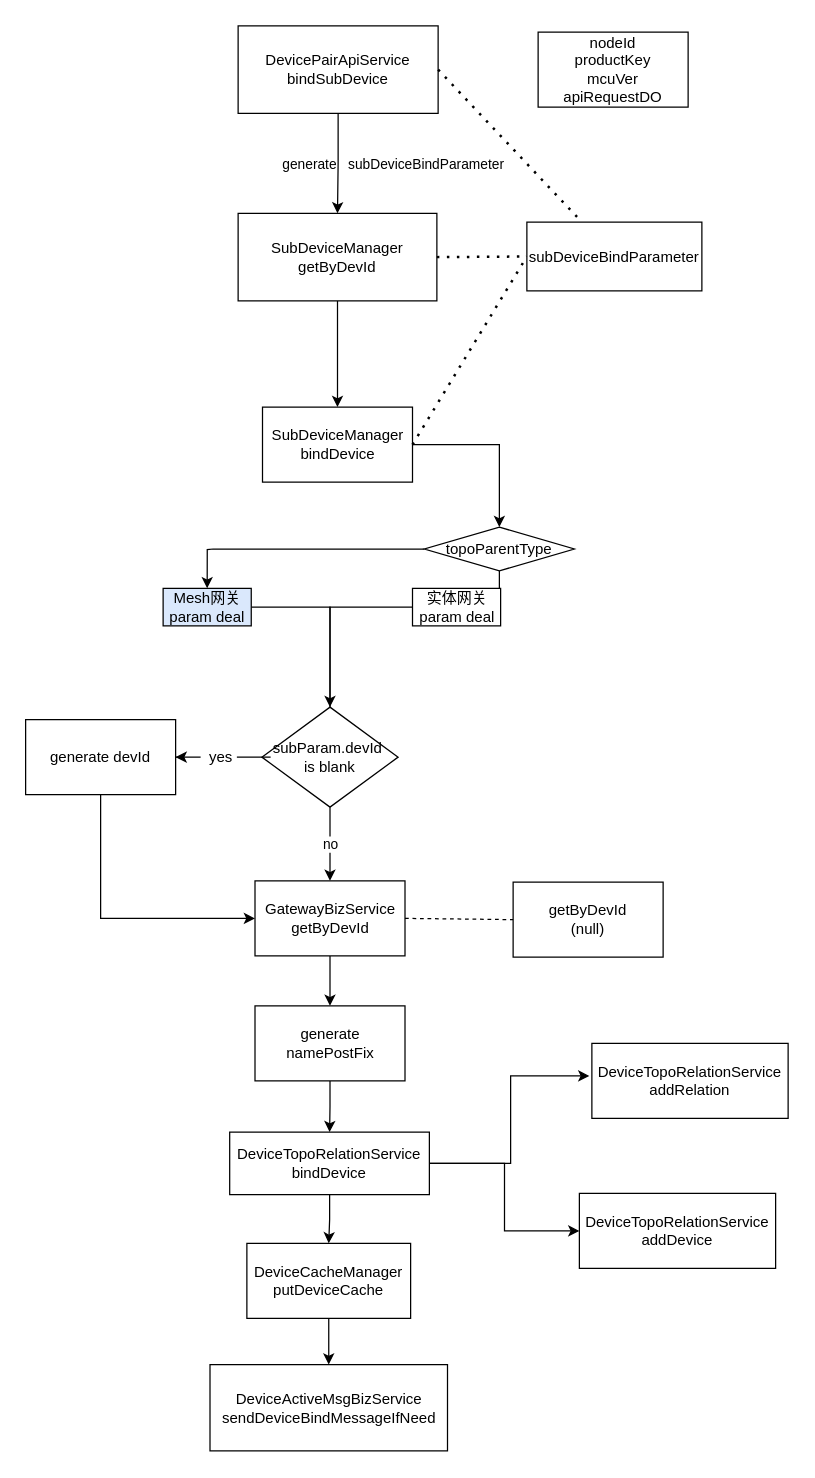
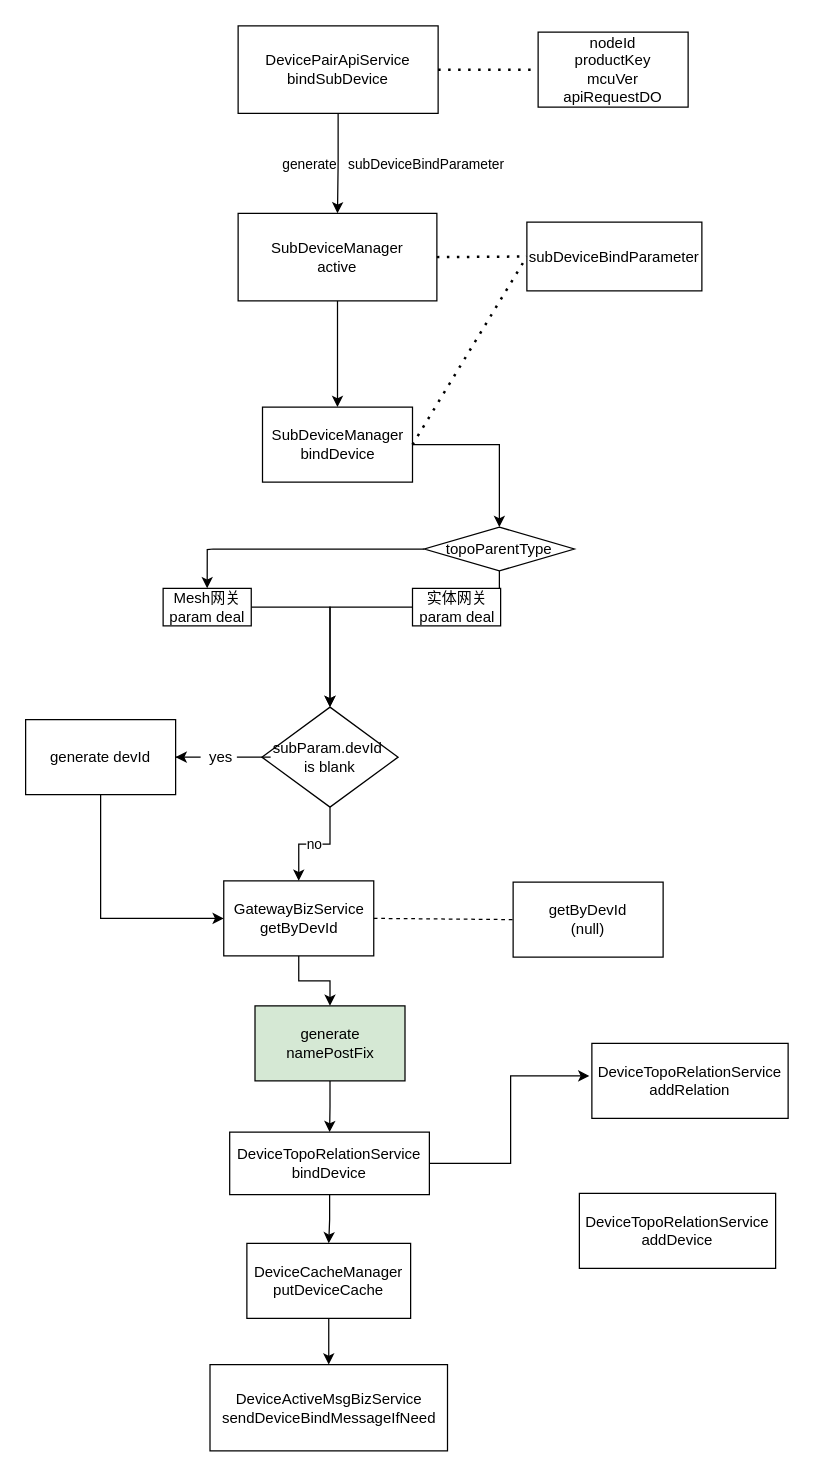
  <mxCell id="0" />
  <mxCell id="1" parent="0" />
  <mxCell id="2" value="" style="edgeStyle=orthogonalEdgeStyle;rounded=0;orthogonalLoop=1;jettySize=auto;html=1;" edge="1" parent="1" source="4" target="6"><mxGeometry relative="1" as="geometry" /></mxCell>
  <mxCell id="3" value="generate&amp;nbsp; &amp;nbsp;subDeviceBindParameter" style="edgeLabel;html=1;align=center;verticalAlign=middle;resizable=0;points=[];labelBackgroundColor=none;" vertex="1" connectable="0" parent="2"><mxGeometry x="-0.106" y="4" relative="1" as="geometry"><mxPoint x="39" y="4" as="offset" /></mxGeometry></mxCell>
  <mxCell id="4" value="&lt;span style=&quot;&quot; data-slate-fragment=&quot;JTVCJTdCJTIydHlwZSUyMiUzQSUyMnBhcmFncmFwaCUyMiUyQyUyMnByb3BzJTIyJTNBJTdCJTIyZGF0YS1zbGFzaC1pZCUyMiUzQSUyMjI2MDc5MUJENSUyMiU3RCUyQyUyMmNoaWxkcmVuJTIyJTNBJTVCJTdCJTIycHJvcHMlMjIlM0ElN0IlMjJkYXRhLXNsYXNoLWlkJTIyJTNBJTIyMTYwRjcxRTk5JTIyJTdEJTJDJTIydGV4dCUyMiUzQSUyMkRldmljZVBhaXJBcGlTZXJ2aWNlLmJpbmRTdWJEZXZpY2UlMjIlN0QlNUQlN0QlNUQ=&quot;&gt;DevicePairApiService&lt;br&gt;bindSubDevice&lt;/span&gt;" style="rounded=0;whiteSpace=wrap;html=1;" vertex="1" parent="1"><mxGeometry x="190" y="20" width="160" height="70" as="geometry" /></mxCell>
  <mxCell id="5" value="" style="edgeStyle=orthogonalEdgeStyle;rounded=0;orthogonalLoop=1;jettySize=auto;html=1;" edge="1" parent="1" source="6" target="12"><mxGeometry relative="1" as="geometry" /></mxCell>
- <mxCell id="6" value="SubDeviceManager&lt;br&gt;getByDevId" style="rounded=0;whiteSpace=wrap;html=1;" vertex="1" parent="1"><mxGeometry x="190" y="170" width="159" height="70" as="geometry" /></mxCell>
- <mxCell id="7" value="" style="endArrow=none;dashed=1;html=1;dashPattern=1 3;strokeWidth=2;rounded=0;exitX=1;exitY=0.5;exitDx=0;exitDy=0;" edge="1" parent="1" source="4" target="10"><mxGeometry width="50" height="50" relative="1" as="geometry"><mxPoint x="450" y="120" as="sourcePoint" /><mxPoint x="410" y="55" as="targetPoint" /></mxGeometry></mxCell>
+ <mxCell id="6" value="SubDeviceManager&lt;br&gt;active" style="rounded=0;whiteSpace=wrap;html=1;" vertex="1" parent="1"><mxGeometry x="190" y="170" width="159" height="70" as="geometry" /></mxCell>
+ <mxCell id="7" value="" style="endArrow=none;dashed=1;html=1;dashPattern=1 3;strokeWidth=2;rounded=0;exitX=1;exitY=0.5;exitDx=0;exitDy=0;" edge="1" parent="1" source="4" target="8"><mxGeometry width="50" height="50" relative="1" as="geometry"><mxPoint x="450" y="120" as="sourcePoint" /><mxPoint x="410" y="55" as="targetPoint" /></mxGeometry></mxCell>
  <mxCell id="8" value="nodeId&lt;br&gt;productKey&lt;br&gt;mcuVer&lt;br&gt;apiRequestDO" style="rounded=0;whiteSpace=wrap;html=1;" vertex="1" parent="1"><mxGeometry x="430" y="25" width="120" height="60" as="geometry" /></mxCell>
  <mxCell id="9" value="" style="endArrow=none;dashed=1;html=1;dashPattern=1 3;strokeWidth=2;rounded=0;exitX=1;exitY=0.5;exitDx=0;exitDy=0;entryX=0;entryY=0.5;entryDx=0;entryDy=0;" edge="1" parent="1" source="6" target="10"><mxGeometry width="50" height="50" relative="1" as="geometry"><mxPoint x="450" y="90" as="sourcePoint" /><mxPoint x="420" y="200" as="targetPoint" /></mxGeometry></mxCell>
  <mxCell id="10" value="subDeviceBindParameter" style="rounded=0;whiteSpace=wrap;html=1;" vertex="1" parent="1"><mxGeometry x="421" y="177" width="140" height="55" as="geometry" /></mxCell>
  <mxCell id="11" value="" style="edgeStyle=orthogonalEdgeStyle;rounded=0;orthogonalLoop=1;jettySize=auto;html=1;" edge="1" parent="1" source="12" target="16"><mxGeometry relative="1" as="geometry" /></mxCell>
  <mxCell id="12" value="SubDeviceManager&lt;br&gt;bindDevice" style="whiteSpace=wrap;html=1;rounded=0;" vertex="1" parent="1"><mxGeometry x="209.5" y="325" width="120" height="60" as="geometry" /></mxCell>
  <mxCell id="13" value="" style="endArrow=none;dashed=1;html=1;dashPattern=1 3;strokeWidth=2;rounded=0;exitX=1;exitY=0.5;exitDx=0;exitDy=0;entryX=0;entryY=0.5;entryDx=0;entryDy=0;" edge="1" parent="1" source="12" target="10"><mxGeometry width="50" height="50" relative="1" as="geometry"><mxPoint x="420" y="320" as="sourcePoint" /><mxPoint x="470" y="270" as="targetPoint" /></mxGeometry></mxCell>
  <mxCell id="14" value="" style="edgeStyle=orthogonalEdgeStyle;rounded=0;orthogonalLoop=1;jettySize=auto;html=1;" edge="1" parent="1" source="16" target="18"><mxGeometry relative="1" as="geometry" /></mxCell>
  <mxCell id="15" value="" style="edgeStyle=orthogonalEdgeStyle;rounded=0;orthogonalLoop=1;jettySize=auto;html=1;entryX=0.5;entryY=0;entryDx=0;entryDy=0;" edge="1" parent="1" source="16" target="20"><mxGeometry relative="1" as="geometry"><mxPoint x="119.478" y="490" as="targetPoint" /><Array as="points"><mxPoint x="170" y="439" /><mxPoint x="165" y="439" /></Array></mxGeometry></mxCell>
  <mxCell id="16" value="topoParentType" style="rhombus;whiteSpace=wrap;html=1;rounded=0;" vertex="1" parent="1"><mxGeometry x="339" y="421" width="120" height="35" as="geometry" /></mxCell>
- <mxCell id="17" style="edgeStyle=orthogonalEdgeStyle;rounded=0;orthogonalLoop=1;jettySize=auto;html=1;entryX=0.5;entryY=0;entryDx=0;entryDy=0;endArrow=none;" edge="1" parent="1" source="18" target="23"><mxGeometry relative="1" as="geometry" /></mxCell>
+ <mxCell id="17" style="edgeStyle=orthogonalEdgeStyle;rounded=0;orthogonalLoop=1;jettySize=auto;html=1;entryX=0.5;entryY=0;entryDx=0;entryDy=0;" edge="1" parent="1" source="18" target="23"><mxGeometry relative="1" as="geometry" /></mxCell>
  <mxCell id="18" value="实体网关&lt;br&gt;param deal" style="whiteSpace=wrap;html=1;rounded=0;" vertex="1" parent="1"><mxGeometry x="329.5" y="470" width="70.5" height="30" as="geometry" /></mxCell>
  <mxCell id="19" style="edgeStyle=orthogonalEdgeStyle;rounded=0;orthogonalLoop=1;jettySize=auto;html=1;entryX=0.5;entryY=0;entryDx=0;entryDy=0;" edge="1" parent="1" source="20" target="23"><mxGeometry relative="1" as="geometry" /></mxCell>
- <mxCell id="20" value="Mesh网关&lt;br&gt;param deal" style="whiteSpace=wrap;html=1;rounded=0;fillColor=#dae8fc;" vertex="1" parent="1"><mxGeometry x="130" y="470" width="70.5" height="30" as="geometry" /></mxCell>
+ <mxCell id="20" value="Mesh网关&lt;br&gt;param deal" style="whiteSpace=wrap;html=1;rounded=0;" vertex="1" parent="1"><mxGeometry x="130" y="470" width="70.5" height="30" as="geometry" /></mxCell>
  <mxCell id="21" value="no" style="edgeStyle=orthogonalEdgeStyle;rounded=0;orthogonalLoop=1;jettySize=auto;html=1;" edge="1" parent="1" source="23" target="27"><mxGeometry relative="1" as="geometry"><mxPoint x="263.5" y="740" as="targetPoint" /></mxGeometry></mxCell>
  <mxCell id="22" value="" style="edgeStyle=orthogonalEdgeStyle;rounded=0;orthogonalLoop=1;jettySize=auto;html=1;startArrow=none;" edge="1" parent="1" source="28" target="25"><mxGeometry relative="1" as="geometry" /></mxCell>
  <mxCell id="23" value="subParam.devId&amp;nbsp;&lt;br&gt;is blank" style="rhombus;whiteSpace=wrap;html=1;labelBackgroundColor=none;" vertex="1" parent="1"><mxGeometry x="209" y="565" width="109" height="80" as="geometry" /></mxCell>
  <mxCell id="24" style="edgeStyle=orthogonalEdgeStyle;rounded=0;orthogonalLoop=1;jettySize=auto;html=1;entryX=0;entryY=0.5;entryDx=0;entryDy=0;fontColor=default;" edge="1" parent="1" source="25" target="27"><mxGeometry relative="1" as="geometry"><Array as="points"><mxPoint x="80" y="734" /></Array></mxGeometry></mxCell>
  <mxCell id="25" value="generate devId" style="whiteSpace=wrap;html=1;labelBackgroundColor=none;" vertex="1" parent="1"><mxGeometry x="20" y="575" width="120" height="60" as="geometry" /></mxCell>
  <mxCell id="26" value="" style="edgeStyle=orthogonalEdgeStyle;rounded=0;orthogonalLoop=1;jettySize=auto;html=1;fontColor=default;" edge="1" parent="1" source="27" target="33"><mxGeometry relative="1" as="geometry" /></mxCell>
- <mxCell id="27" value="GatewayBizService&lt;br&gt;getByDevId" style="rounded=0;whiteSpace=wrap;html=1;labelBackgroundColor=none;" vertex="1" parent="1"><mxGeometry x="203.5" y="704" width="120" height="60" as="geometry" /></mxCell>
+ <mxCell id="27" value="GatewayBizService&lt;br&gt;getByDevId" style="rounded=0;whiteSpace=wrap;html=1;labelBackgroundColor=none;" vertex="1" parent="1"><mxGeometry x="178.5" y="704" width="120" height="60" as="geometry" /></mxCell>
  <mxCell id="28" value="yes" style="text;align=center;verticalAlign=middle;resizable=0;points=[];autosize=1;strokeColor=none;fillColor=none;imageAspect=1;fontColor=default;labelBorderColor=none;html=1;" vertex="1" parent="1"><mxGeometry x="156" y="590" width="40" height="30" as="geometry" /></mxCell>
  <mxCell id="29" value="" style="edgeStyle=orthogonalEdgeStyle;rounded=0;orthogonalLoop=1;jettySize=auto;html=1;endArrow=none;" edge="1" parent="1" source="23" target="28"><mxGeometry relative="1" as="geometry"><mxPoint x="209" y="605" as="sourcePoint" /><mxPoint x="140" y="605" as="targetPoint" /></mxGeometry></mxCell>
  <mxCell id="30" value="getByDevId&lt;br&gt;(null)&lt;br&gt;" style="rounded=0;whiteSpace=wrap;html=1;labelBackgroundColor=none;labelBorderColor=none;fontColor=default;strokeColor=default;" vertex="1" parent="1"><mxGeometry x="410" y="705" width="120" height="60" as="geometry" /></mxCell>
  <mxCell id="31" value="" style="endArrow=none;dashed=1;html=1;rounded=0;fontColor=default;exitX=1;exitY=0.5;exitDx=0;exitDy=0;entryX=0;entryY=0.5;entryDx=0;entryDy=0;" edge="1" parent="1" source="27" target="30"><mxGeometry width="50" height="50" relative="1" as="geometry"><mxPoint x="420" y="775" as="sourcePoint" /><mxPoint x="470" y="725" as="targetPoint" /></mxGeometry></mxCell>
  <mxCell id="32" value="" style="edgeStyle=orthogonalEdgeStyle;rounded=0;orthogonalLoop=1;jettySize=auto;html=1;fontColor=default;" edge="1" parent="1" source="33" target="37"><mxGeometry relative="1" as="geometry" /></mxCell>
- <mxCell id="33" value="generate namePostFix" style="whiteSpace=wrap;html=1;rounded=0;labelBackgroundColor=none;" vertex="1" parent="1"><mxGeometry x="203.5" y="804" width="120" height="60" as="geometry" /></mxCell>
+ <mxCell id="33" value="generate namePostFix" style="whiteSpace=wrap;html=1;rounded=0;labelBackgroundColor=none;fillColor=#d5e8d4;" vertex="1" parent="1"><mxGeometry x="203.5" y="804" width="120" height="60" as="geometry" /></mxCell>
  <mxCell id="34" value="" style="edgeStyle=orthogonalEdgeStyle;rounded=0;orthogonalLoop=1;jettySize=auto;html=1;fontColor=default;" edge="1" parent="1"><mxGeometry relative="1" as="geometry"><mxPoint x="341" y="930" as="sourcePoint" /><mxPoint x="471" y="860" as="targetPoint" /><Array as="points"><mxPoint x="408" y="930" /><mxPoint x="408" y="860" /></Array></mxGeometry></mxCell>
  <mxCell id="35" value="" style="edgeStyle=orthogonalEdgeStyle;rounded=0;orthogonalLoop=1;jettySize=auto;html=1;fontColor=default;" edge="1" parent="1" source="37" target="41"><mxGeometry relative="1" as="geometry" /></mxCell>
- <mxCell id="36" style="edgeStyle=orthogonalEdgeStyle;rounded=0;orthogonalLoop=1;jettySize=auto;html=1;fontColor=default;" edge="1" parent="1" source="37" target="39"><mxGeometry relative="1" as="geometry" /></mxCell>
  <mxCell id="37" value="&lt;span style=&quot;&quot; data-slate-fragment=&quot;JTVCJTdCJTIydHlwZSUyMiUzQSUyMnBhcmFncmFwaCUyMiUyQyUyMnByb3BzJTIyJTNBJTdCJTIyZGF0YS1zbGFzaC1pZCUyMiUzQSUyMkU4Q0NENTU0RCUyMiU3RCUyQyUyMmNoaWxkcmVuJTIyJTNBJTVCJTdCJTIycHJvcHMlMjIlM0ElN0IlMjJkYXRhLXNsYXNoLWlkJTIyJTNBJTIyOTg0MkQwMEFCJTIyJTdEJTJDJTIydGV4dCUyMiUzQSUyMmRldmljZVRvcG9SZWxhdGlvblNlcnZpY2UlMjIlN0QlNUQlN0QlNUQ=&quot;&gt;DeviceTopoRelationService&lt;br&gt;bindDevice&lt;br&gt;&lt;/span&gt;" style="whiteSpace=wrap;html=1;rounded=0;labelBackgroundColor=none;" vertex="1" parent="1"><mxGeometry x="183.25" y="905" width="159.75" height="50" as="geometry" /></mxCell>
  <mxCell id="38" value="DeviceTopoRelationService&lt;br&gt;addRelation" style="whiteSpace=wrap;html=1;rounded=0;labelBackgroundColor=none;" vertex="1" parent="1"><mxGeometry x="473" y="834" width="157" height="60" as="geometry" /></mxCell>
  <mxCell id="39" value="DeviceTopoRelationService&lt;br&gt;addDevice" style="whiteSpace=wrap;html=1;rounded=0;labelBackgroundColor=none;" vertex="1" parent="1"><mxGeometry x="463" y="954" width="157" height="60" as="geometry" /></mxCell>
  <mxCell id="40" value="" style="edgeStyle=orthogonalEdgeStyle;rounded=0;orthogonalLoop=1;jettySize=auto;html=1;fontColor=default;" edge="1" parent="1" source="41" target="42"><mxGeometry relative="1" as="geometry" /></mxCell>
  <mxCell id="41" value="&lt;span data-slate-node=&quot;text&quot;&gt;DeviceCacheManager&lt;br&gt;&lt;/span&gt;&lt;span data-slate-fragment=&quot;JTVCJTdCJTIydHlwZSUyMiUzQSUyMnBhcmFncmFwaCUyMiUyQyUyMnByb3BzJTIyJTNBJTdCJTIyZGF0YS1zbGFzaC1pZCUyMiUzQSUyMkY4MDJFMTg1RiUyMiU3RCUyQyUyMmNoaWxkcmVuJTIyJTNBJTVCJTdCJTIycHJvcHMlMjIlM0ElN0IlMjJkYXRhLXNsYXNoLWlkJTIyJTNBJTIyMURBRjY2NjYxJTIyJTdEJTJDJTIydGV4dCUyMiUzQSUyMmRldmljZUNhY2hlTWFuYWdlci4lMjIlN0QlMkMlN0IlMjJwcm9wcyUyMiUzQSU3QiUyMmRhdGEtc2xhc2gtaWQlMjIlM0ElMjI4Q0MwNTY2MjUlMjIlN0QlMkMlMjJ0ZXh0JTIyJTNBJTIycHV0RGV2aWNlQ2FjaGUlMjIlN0QlNUQlN0QlNUQ=&quot; data-slate-node=&quot;text&quot;&gt;putDeviceCache&lt;/span&gt;" style="whiteSpace=wrap;html=1;rounded=0;labelBackgroundColor=none;" vertex="1" parent="1"><mxGeometry x="197" y="994" width="131" height="60" as="geometry" /></mxCell>
  <mxCell id="42" value="&lt;span style=&quot;&quot; data-slate-fragment=&quot;JTVCJTdCJTIydHlwZSUyMiUzQSUyMnBhcmFncmFwaCUyMiUyQyUyMnByb3BzJTIyJTNBJTdCJTIyZGF0YS1zbGFzaC1pZCUyMiUzQSUyMjhFMEQ2MDlENSUyMiU3RCUyQyUyMmNoaWxkcmVuJTIyJTNBJTVCJTdCJTIycHJvcHMlMjIlM0ElN0IlMjJkYXRhLXNsYXNoLWlkJTIyJTNBJTIyNjEyMkZEQjQ4JTIyJTdEJTJDJTIydGV4dCUyMiUzQSUyMnNlbmREZXZpY2VCaW5kTWVzc2FnZUlmTmVlZCUyMiU3RCU1RCU3RCU1RA==&quot;&gt;DeviceActiveMsgBizService&lt;br&gt;sendDeviceBindMessageIfNeed&lt;/span&gt;" style="whiteSpace=wrap;html=1;rounded=0;labelBackgroundColor=none;" vertex="1" parent="1"><mxGeometry x="167.5" y="1091" width="190" height="69" as="geometry" /></mxCell>
